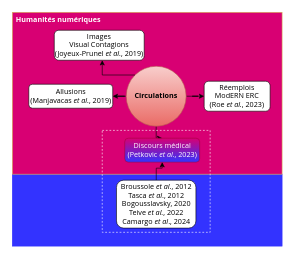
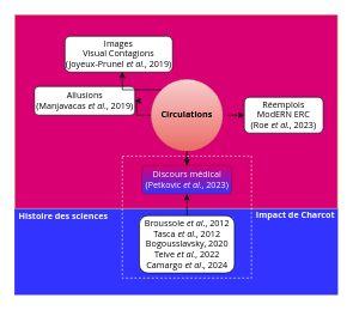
  <mxCell id="0" />
  <mxCell id="1" parent="0" />
  <mxCell id="2" value="" style="rounded=0;whiteSpace=wrap;html=1;fillColor=#3333FF;strokeColor=#3333FF;fontFamily=Open Sans;" vertex="1" parent="1"><mxGeometry x="20" y="290" width="450" height="120" as="geometry" /></mxCell>
  <mxCell id="3" value="" style="rounded=0;whiteSpace=wrap;html=1;fillColor=#D80073;strokeColor=#d6b656;fontFamily=Open Sans;" vertex="1" parent="1"><mxGeometry x="20" y="20" width="450" height="270" as="geometry" /></mxCell>
  <mxCell id="4" value="" style="edgeStyle=orthogonalEdgeStyle;rounded=0;orthogonalLoop=1;jettySize=auto;html=1;fontFamily=Open Sans;" edge="1" parent="1" source="7" target="9"><mxGeometry relative="1" as="geometry" /></mxCell>
- <mxCell id="5" value="" style="edgeStyle=orthogonalEdgeStyle;rounded=0;orthogonalLoop=1;jettySize=auto;html=1;fontFamily=Open Sans;" edge="1" parent="1" source="7" target="10"><mxGeometry relative="1" as="geometry" /></mxCell>
+ <mxCell id="5" value="" style="edgeStyle=orthogonalEdgeStyle;rounded=0;orthogonalLoop=1;jettySize=auto;html=1;fontFamily=Open Sans;dashed=1;" edge="1" parent="1" source="7" target="10"><mxGeometry relative="1" as="geometry" /></mxCell>
  <mxCell id="6" value="" style="edgeStyle=orthogonalEdgeStyle;rounded=0;orthogonalLoop=1;jettySize=auto;html=1;fontFamily=Open Sans;" edge="1" parent="1" source="7" target="11"><mxGeometry relative="1" as="geometry" /></mxCell>
- <mxCell id="7" value="Circulations" style="ellipse;whiteSpace=wrap;html=1;aspect=fixed;strokeColor=#b85450;fillColor=#f8cecc;gradientColor=#ea6b66;fontFamily=Open Sans;fontStyle=1" vertex="1" parent="1"><mxGeometry x="210" y="110" width="100" height="100" as="geometry" /></mxCell>
+ <mxCell id="7" value="Circulations" style="ellipse;whiteSpace=wrap;html=1;aspect=fixed;strokeColor=#b85450;fillColor=#f8cecc;gradientColor=#ea6b66;fontFamily=Open Sans;fontStyle=1;dashed=1;" vertex="1" parent="1"><mxGeometry x="210" y="110" width="100" height="100" as="geometry" /></mxCell>
  <mxCell id="8" value="&lt;div&gt;Images&lt;/div&gt;&lt;div&gt;Visual Contagions&lt;/div&gt;&lt;div&gt;(Joyeux-Prunel &lt;i&gt;et al.&lt;/i&gt;, 2019)&lt;br&gt;&lt;/div&gt;" style="rounded=1;whiteSpace=wrap;html=1;fontFamily=Open Sans;" vertex="1" parent="1"><mxGeometry x="90" y="50" width="150" height="50" as="geometry" /></mxCell>
- <mxCell id="9" value="&lt;div&gt;Allusions&lt;/div&gt;&lt;div&gt;(Manjavacas &lt;i&gt;et al.&lt;/i&gt;, 2019)&lt;br&gt;&lt;/div&gt;" style="rounded=1;whiteSpace=wrap;html=1;fontFamily=Open Sans;" vertex="1" parent="1"><mxGeometry x="47.5" y="140" width="140" height="40" as="geometry" /></mxCell>
+ <mxCell id="9" value="&lt;div&gt;Allusions&lt;/div&gt;&lt;div&gt;(Manjavacas &lt;i&gt;et al.&lt;/i&gt;, 2019)&lt;br&gt;&lt;/div&gt;" style="rounded=1;whiteSpace=wrap;html=1;fontFamily=Open Sans;" vertex="1" parent="1"><mxGeometry x="47.5" y="120" width="140" height="40" as="geometry" /></mxCell>
  <mxCell id="10" value="&lt;div&gt;Réemplois&lt;/div&gt;&lt;div&gt;ModERN ERC&lt;/div&gt;&lt;div&gt;(Roe &lt;i&gt;et al.&lt;/i&gt;, 2023)&lt;br&gt;&lt;/div&gt;" style="rounded=1;whiteSpace=wrap;html=1;fontFamily=Open Sans;" vertex="1" parent="1"><mxGeometry x="340" y="135" width="110" height="50" as="geometry" /></mxCell>
- <mxCell id="11" value="&lt;div&gt;Discours médical&lt;/div&gt;&lt;div&gt;(Petkovic &lt;i&gt;et al.&lt;/i&gt;, 2023)&lt;br&gt;&lt;/div&gt;" style="rounded=1;whiteSpace=wrap;html=1;fillColor=#d80073;fontColor=#ffffff;strokeColor=#A50040;gradientColor=#3333FF;fontFamily=Open Sans;" vertex="1" parent="1"><mxGeometry x="207.5" y="230" width="125" height="40" as="geometry" /></mxCell>
+ <mxCell id="11" value="&lt;div&gt;Discours médical&lt;/div&gt;&lt;div&gt;(Petkovic &lt;i&gt;et al.&lt;/i&gt;, 2023)&lt;br&gt;&lt;/div&gt;" style="rounded=1;whiteSpace=wrap;html=1;fillColor=#d80073;fontColor=#ffffff;strokeColor=#A50040;gradientColor=#3333FF;fontFamily=Open Sans;" vertex="1" parent="1"><mxGeometry x="197.5" y="230" width="125" height="40" as="geometry" /></mxCell>
  <mxCell id="12" value="" style="edgeStyle=orthogonalEdgeStyle;rounded=0;orthogonalLoop=1;jettySize=auto;html=1;exitX=0;exitY=0;exitDx=0;exitDy=0;fontFamily=Open Sans;" edge="1" parent="1" source="7" target="8"><mxGeometry relative="1" as="geometry"><mxPoint x="310" y="180" as="sourcePoint" /><mxPoint x="170" y="110" as="targetPoint" /><Array as="points"><mxPoint x="170" y="125" /></Array></mxGeometry></mxCell>
- <mxCell id="13" value="&lt;font color=&quot;#ffffff&quot;&gt;Humanités numériques&lt;/font&gt;" style="text;html=1;align=center;verticalAlign=middle;whiteSpace=wrap;rounded=0;fontFamily=Open Sans;fontStyle=1" vertex="1" parent="1"><mxGeometry x="24" y="20" width="146" height="24" as="geometry" /></mxCell>
  <mxCell id="14" value="" style="edgeStyle=orthogonalEdgeStyle;rounded=0;orthogonalLoop=1;jettySize=auto;html=1;fontFamily=Open Sans;" edge="1" parent="1" source="15" target="11"><mxGeometry relative="1" as="geometry" /></mxCell>
  <mxCell id="15" value="&lt;div&gt;&lt;div&gt;Broussole &lt;i&gt;et al&lt;/i&gt;., 2012&lt;/div&gt;&lt;/div&gt;&lt;div&gt;Tasca &lt;i&gt;et al&lt;/i&gt;., 2012&lt;br&gt;&lt;/div&gt;&lt;div&gt;Bogousslavsky, 2020&lt;/div&gt;&lt;div&gt;Teive &lt;i&gt;et al.&lt;/i&gt;, 2022&lt;/div&gt;&lt;div&gt;Camargo &lt;i&gt;et al&lt;/i&gt;., 2024&lt;br&gt;&lt;/div&gt;" style="rounded=1;whiteSpace=wrap;html=1;fontFamily=Open Sans;" vertex="1" parent="1"><mxGeometry x="193.75" y="300" width="132.5" height="80" as="geometry" /></mxCell>
+ <mxCell id="16" value="Histoire des sciences" style="text;html=1;align=center;verticalAlign=middle;whiteSpace=wrap;rounded=0;fontColor=#FFFFFF;fontFamily=Open Sans;fontStyle=1" vertex="1" parent="1"><mxGeometry x="20" y="290" width="136" height="24" as="geometry" /></mxCell>
  <mxCell id="17" value="" style="rounded=0;whiteSpace=wrap;html=1;dashed=1;fillColor=none;strokeColor=#FFFFFF;fontFamily=Open Sans;fontStyle=1" vertex="1" parent="1"><mxGeometry x="170" y="217" width="180" height="170" as="geometry" /></mxCell>
+ <mxCell id="18" value="Impact de Charcot" style="text;html=1;align=center;verticalAlign=middle;whiteSpace=wrap;rounded=0;fontColor=#FFFFFF;fontFamily=Open Sans;fontStyle=1" vertex="1" parent="1"><mxGeometry x="353" y="290" width="117" height="20" as="geometry" /></mxCell>
